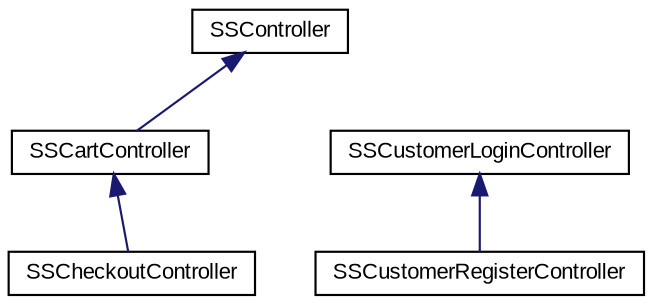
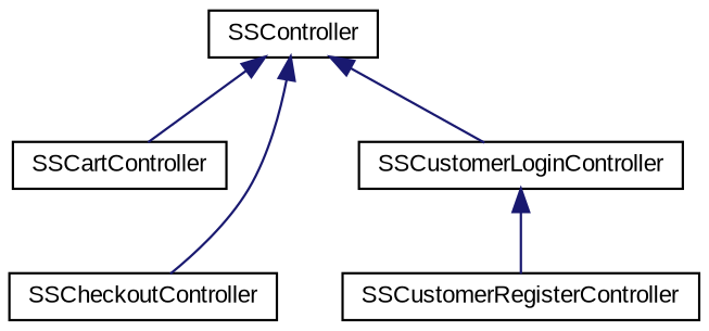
  digraph {
    fontname="Liberation Sans"
    rankdir=TB
    node [color=black fillcolor=white fontname="Liberation Sans" fontsize=10 shape=record style=filled]
    edge [color=midnightblue dir=back fontname="Liberation Sans" fontsize=10 labelfontname=Helvetica labelfontsize=10 style=solid]
    n1 [height=0.2 label=SSController width=0.4]
    n2 [height=0.2 label=SSCartController width=0.4]
    n3 [height=0.2 label=SSCheckoutController width=0.4]
    n4 [height=0.2 label=SSCustomerLoginController width=0.4]
    n5 [height=0.2 label=SSCustomerRegisterController width=0.4]
    n1 -> n2
-   n2 -> n3
+   n1 -> n3
+   n1 -> n4
    n4 -> n5
  }
